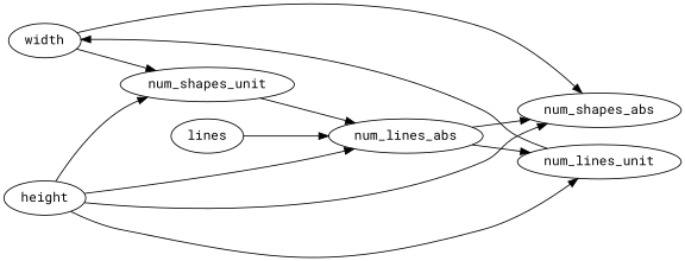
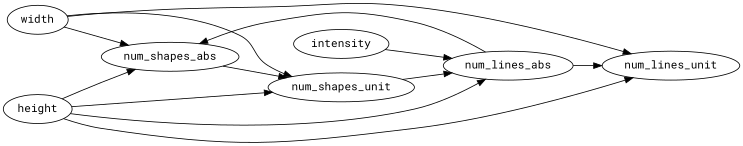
  digraph {
    fontname="Roboto Mono"
    rankdir=LR
    node [color=black fillcolor=white fontname="Roboto Mono" style=filled]
    edge [fontname="Roboto Mono"]
    width
    num_shapes_abs
    num_lines_unit
    num_shapes_unit
    num_lines_abs
    height
-   intensity [label=lines]
+   intensity
    width -> num_shapes_abs
-   num_lines_unit -> width
+   width -> num_lines_unit
    width -> num_shapes_unit
+   num_shapes_abs -> num_shapes_unit
    num_shapes_unit -> num_lines_abs
    num_lines_abs -> num_shapes_abs
    num_lines_abs -> num_lines_unit
    height -> num_shapes_abs
    height -> num_lines_unit
    height -> num_shapes_unit
    height -> num_lines_abs
    intensity -> num_lines_abs
  }
